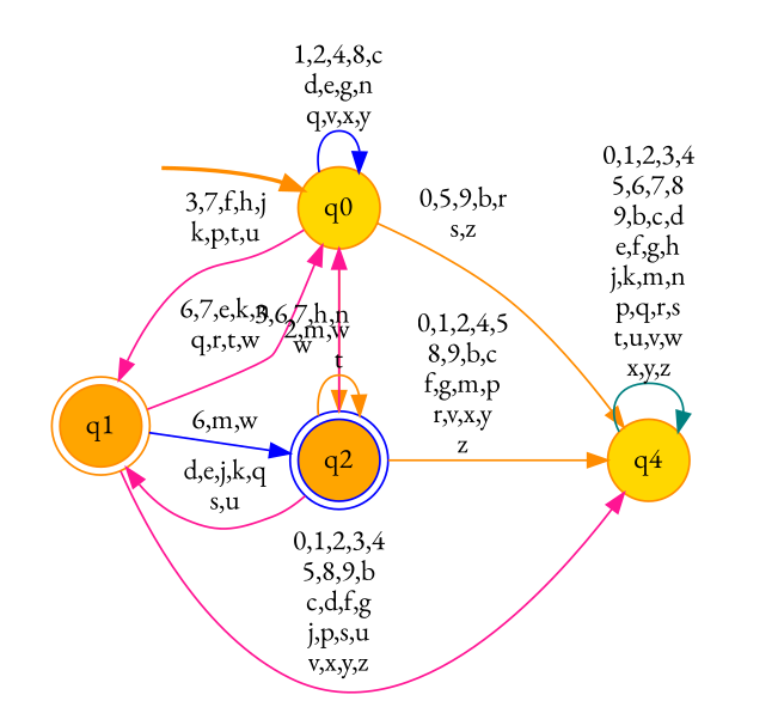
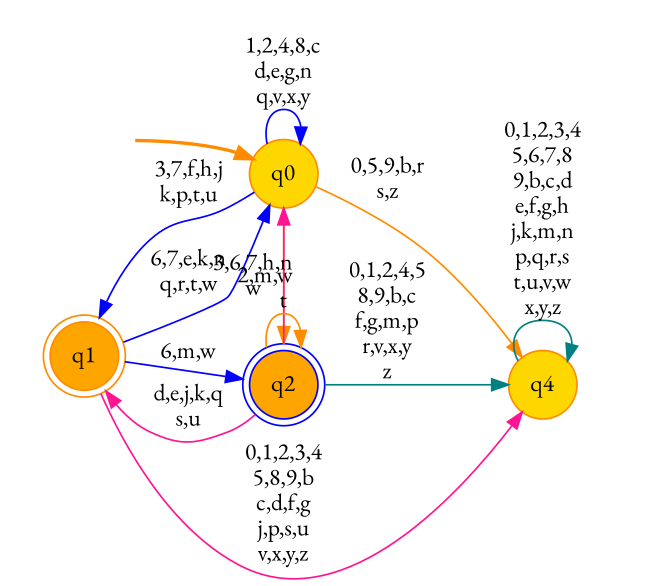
  digraph {
    fontname="EB Garamond"
    rankdir=LR
    node [fontname="EB Garamond" shape=circle style=filled color=darkorange fillcolor=gold]
    edge [color=darkorange fontname="EB Garamond"]
    __start0 [height=0 shape=none style=invis width=0 color="" fillcolor=""]
    n2 [label=q0]
    n3 [fillcolor=orange label=q1 shape=doublecircle style="rounded,filled"]
    n4 [color=blue fillcolor=orange label=q2 shape=doublecircle style="rounded,filled"]
    n5 [label=q4]
    subgraph cluster_1 {
      nodesep=0.15
      ranksep=0.15
      style=invis
      __start0
      n2
    }
    __start0 -> n2 [penwidth=2]
    n2 -> n2 [color=blue label="1,2,4,8,c\nd,e,g,n\nq,v,x,y"]
-   n2 -> n3 [color=deeppink label="3,7,f,h,j\nk,p,t,u"]
+   n2 -> n3 [color=blue label="3,7,f,h,j\nk,p,t,u"]
    n2 -> n4 [label="2,m,w"]
    n2 -> n5 [label="0,5,9,b,r\ns,z"]
-   n3 -> n2 [color=deeppink label="6,7,e,k,n\nq,r,t,w"]
+   n3 -> n2 [color=blue label="6,7,e,k,n\nq,r,t,w"]
    n3 -> n4 [color=blue label="6,m,w"]
    n3 -> n5 [color=deeppink label="0,1,2,3,4\n5,8,9,b\nc,d,f,g\nj,p,s,u\nv,x,y,z"]
    n4 -> n2 [color=deeppink label="3,6,7,h,n\nw"]
    n4 -> n3 [color=deeppink label="d,e,j,k,q\ns,u"]
    n4 -> n4 [label=t]
-   n4 -> n5 [label="0,1,2,4,5\n8,9,b,c\nf,g,m,p\nr,v,x,y\nz"]
+   n4 -> n5 [color=teal label="0,1,2,4,5\n8,9,b,c\nf,g,m,p\nr,v,x,y\nz"]
    n5 -> n5 [color=teal label="0,1,2,3,4\n5,6,7,8\n9,b,c,d\ne,f,g,h\nj,k,m,n\np,q,r,s\nt,u,v,w\nx,y,z"]
  }
